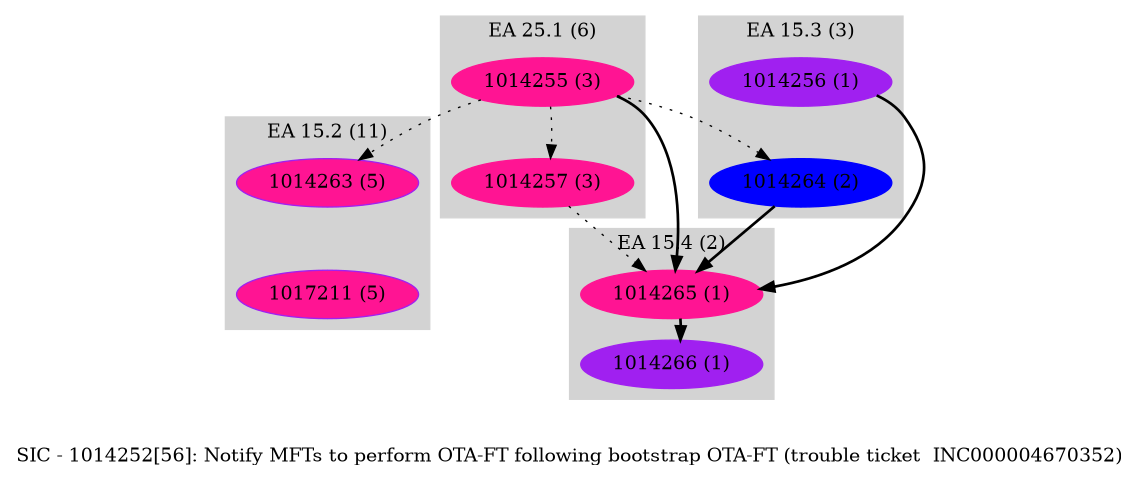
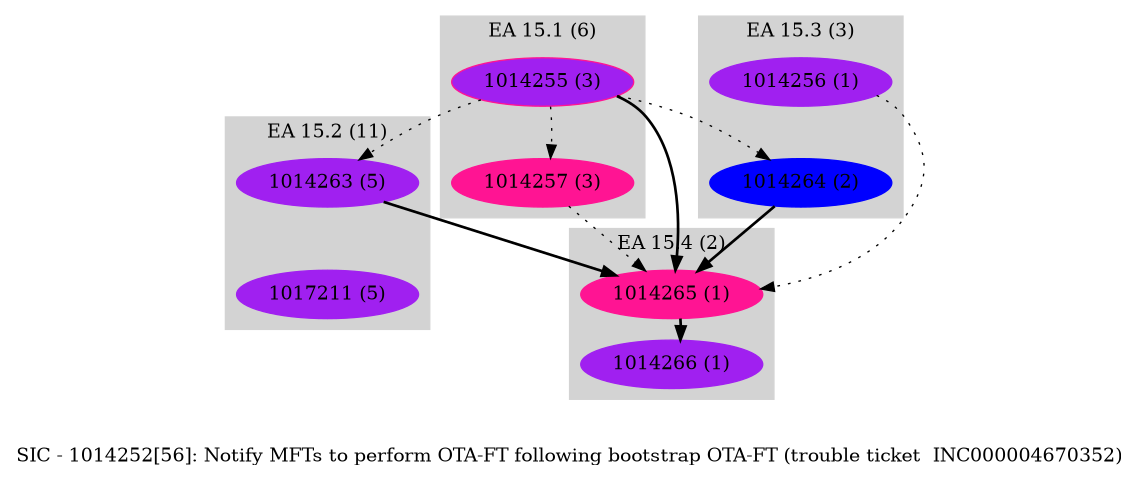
  digraph {
    label="SIC - 1014252[56]: Notify MFTs to perform OTA-FT following bootstrap OTA-FT (trouble ticket  INC000004670352)"
    ranksep=.1
    node [color=purple style=filled]
    edge [style=dotted]
-   "1014255 (3)" [color=deeppink]
+   "1014255 (3)" [color=deeppink fillcolor=purple]
    "1014257 (3)" [color=deeppink]
-   "1014263 (5)" [fillcolor=deeppink]
-   "1017211 (5)" [fillcolor=deeppink]
+   "1014263 (5)"
+   "1017211 (5)"
    "1014256 (1)"
    "1014264 (2)" [color=blue]
    "1014265 (1)" [color=deeppink]
    "1014266 (1)"
    subgraph cluster_1 {
      color=lightgrey
-     label="EA 25.1 (6)"
+     label="EA 15.1 (6)"
      style=filled
      "1014255 (3)"
      "1014257 (3)"
    }
    subgraph cluster_2 {
      color=lightgrey
      label="EA 15.2 (11)"
      style=filled
      "1014263 (5)"
      "1017211 (5)"
    }
    subgraph cluster_3 {
      color=lightgrey
      label="EA 15.3 (3)"
      style=filled
      "1014256 (1)"
      "1014264 (2)"
    }
    subgraph cluster_4 {
      color=lightgrey
      label="EA 15.4 (2)"
      style=filled
      "1014265 (1)"
      "1014266 (1)"
    }
    "1014255 (3)" -> "1014257 (3)" [style=invis]
    "1014255 (3)" -> "1014257 (3)"
    "1014255 (3)" -> "1014263 (5)"
    "1014255 (3)" -> "1014264 (2)"
    "1014255 (3)" -> "1014265 (1)" [style=bold]
    "1014257 (3)" -> "1014265 (1)"
    "1014263 (5)" -> "1017211 (5)" [style=invis]
+   "1014263 (5)" -> "1014265 (1)" [style=bold]
    "1014256 (1)" -> "1014264 (2)" [style=invis]
-   "1014256 (1)" -> "1014265 (1)" [style=bold]
+   "1014256 (1)" -> "1014265 (1)"
    "1014264 (2)" -> "1014265 (1)" [style=bold]
    "1014265 (1)" -> "1014266 (1)" [style=invis]
    "1014265 (1)" -> "1014266 (1)" [style=bold]
  }
